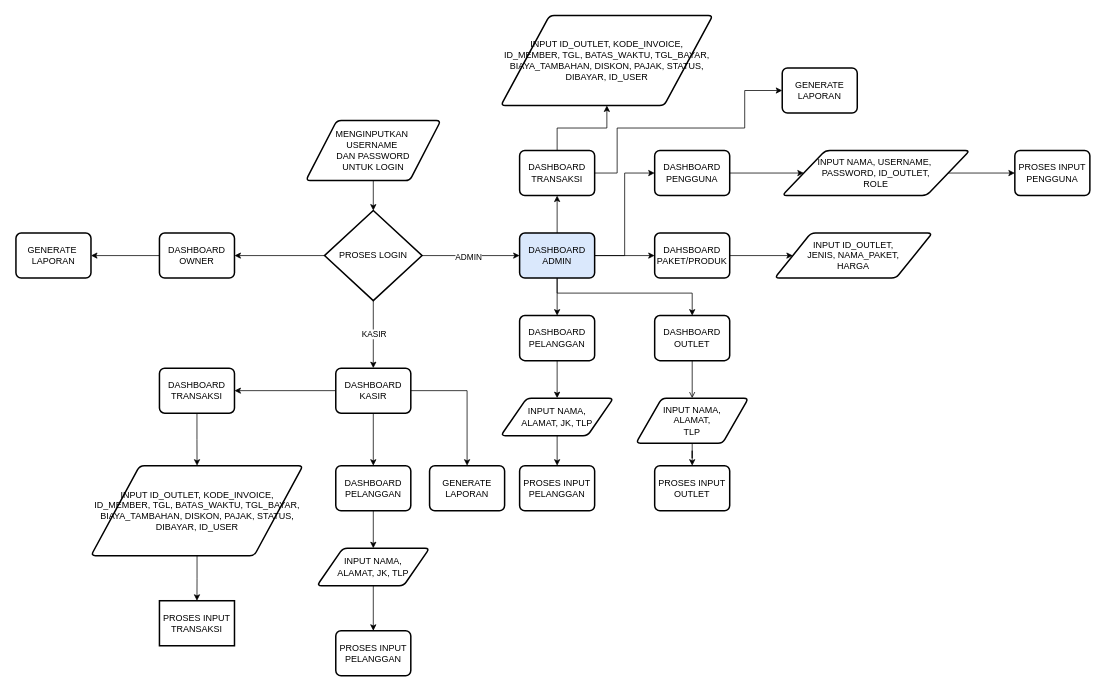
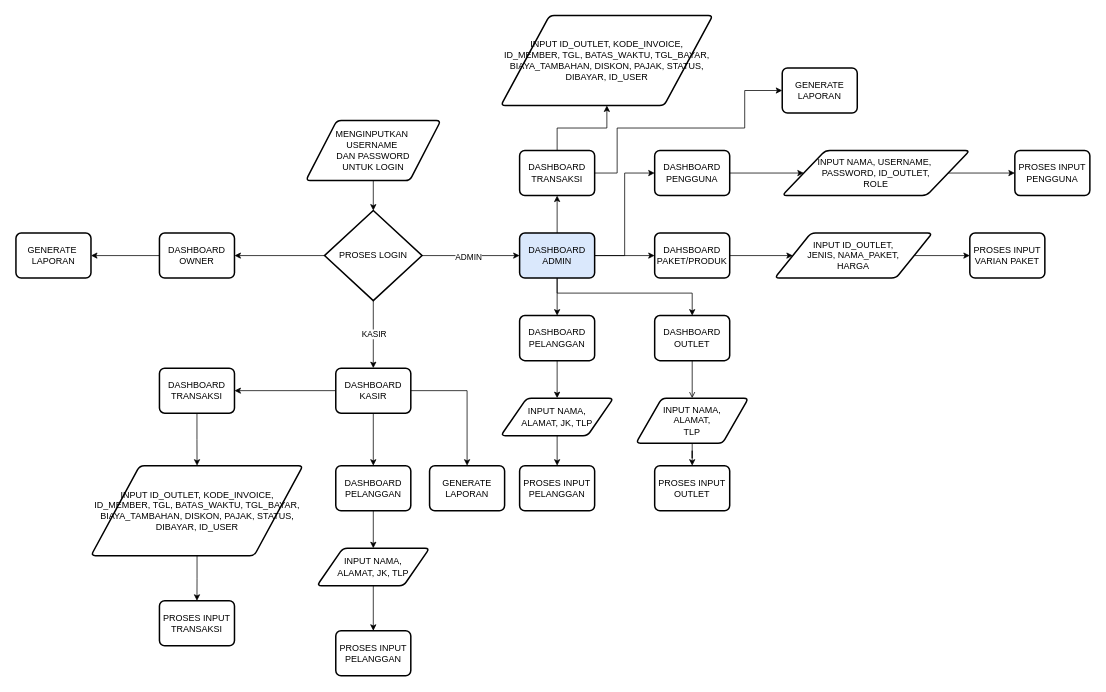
  <mxCell id="0" />
  <mxCell id="1" parent="0" />
  <mxCell id="2" style="edgeStyle=orthogonalEdgeStyle;rounded=0;orthogonalLoop=1;jettySize=auto;html=1;" edge="1" parent="1" source="3" target="9"><mxGeometry relative="1" as="geometry" /></mxCell>
  <mxCell id="3" value="MENGINPUTKAN&amp;nbsp;&lt;div&gt;USERNAME&amp;nbsp;&lt;div&gt;DAN PASSWORD&lt;/div&gt;&lt;/div&gt;&lt;div&gt;UNTUK LOGIN&lt;/div&gt;" style="shape=parallelogram;html=1;strokeWidth=2;perimeter=parallelogramPerimeter;whiteSpace=wrap;rounded=1;arcSize=12;size=0.23;" vertex="1" parent="1"><mxGeometry x="407" y="160" width="180" height="80" as="geometry" /></mxCell>
  <mxCell id="4" style="edgeStyle=orthogonalEdgeStyle;rounded=0;orthogonalLoop=1;jettySize=auto;html=1;" edge="1" parent="1" source="9" target="15"><mxGeometry relative="1" as="geometry" /></mxCell>
  <mxCell id="5" value="ADMIN" style="edgeLabel;html=1;align=center;verticalAlign=middle;resizable=0;points=[];" vertex="1" connectable="0" parent="4"><mxGeometry x="-0.046" y="-1" relative="1" as="geometry"><mxPoint x="-1" as="offset" /></mxGeometry></mxCell>
  <mxCell id="6" style="edgeStyle=orthogonalEdgeStyle;rounded=0;orthogonalLoop=1;jettySize=auto;html=1;" edge="1" parent="1" source="9" target="44"><mxGeometry relative="1" as="geometry" /></mxCell>
  <mxCell id="7" value="KASIR" style="edgeLabel;html=1;align=center;verticalAlign=middle;resizable=0;points=[];" vertex="1" connectable="0" parent="6"><mxGeometry x="-0.032" relative="1" as="geometry"><mxPoint as="offset" /></mxGeometry></mxCell>
  <mxCell id="8" style="edgeStyle=orthogonalEdgeStyle;rounded=0;orthogonalLoop=1;jettySize=auto;html=1;" edge="1" parent="1" source="9" target="57"><mxGeometry relative="1" as="geometry" /></mxCell>
  <mxCell id="9" value="PROSES LOGIN" style="strokeWidth=2;html=1;shape=mxgraph.flowchart.decision;whiteSpace=wrap;" vertex="1" parent="1"><mxGeometry x="432" y="280" width="130" height="120" as="geometry" /></mxCell>
  <mxCell id="10" style="edgeStyle=orthogonalEdgeStyle;rounded=0;orthogonalLoop=1;jettySize=auto;html=1;" edge="1" parent="1" source="15" target="17"><mxGeometry relative="1" as="geometry" /></mxCell>
  <mxCell id="11" style="edgeStyle=orthogonalEdgeStyle;rounded=0;orthogonalLoop=1;jettySize=auto;html=1;" edge="1" parent="1" source="15" target="22"><mxGeometry relative="1" as="geometry"><Array as="points"><mxPoint x="742" y="390" /><mxPoint x="922" y="390" /></Array></mxGeometry></mxCell>
  <mxCell id="12" style="edgeStyle=orthogonalEdgeStyle;rounded=0;orthogonalLoop=1;jettySize=auto;html=1;" edge="1" parent="1" source="15" target="27"><mxGeometry relative="1" as="geometry" /></mxCell>
  <mxCell id="13" style="edgeStyle=orthogonalEdgeStyle;rounded=0;orthogonalLoop=1;jettySize=auto;html=1;entryX=0;entryY=0.5;entryDx=0;entryDy=0;" edge="1" parent="1" source="15" target="32"><mxGeometry relative="1" as="geometry" /></mxCell>
  <mxCell id="14" style="edgeStyle=orthogonalEdgeStyle;rounded=0;orthogonalLoop=1;jettySize=auto;html=1;" edge="1" parent="1" source="15" target="38"><mxGeometry relative="1" as="geometry" /></mxCell>
  <mxCell id="15" value="DASHBOARD&lt;div&gt;ADMIN&lt;/div&gt;" style="rounded=1;whiteSpace=wrap;html=1;absoluteArcSize=1;arcSize=14;strokeWidth=2;fillColor=#dae8fc;" vertex="1" parent="1"><mxGeometry x="692" y="310" width="100" height="60" as="geometry" /></mxCell>
  <mxCell id="16" style="edgeStyle=orthogonalEdgeStyle;rounded=0;orthogonalLoop=1;jettySize=auto;html=1;" edge="1" parent="1" source="17" target="19"><mxGeometry relative="1" as="geometry" /></mxCell>
  <mxCell id="17" value="DASHBOARD PELANGGAN" style="rounded=1;whiteSpace=wrap;html=1;absoluteArcSize=1;arcSize=14;strokeWidth=2;" vertex="1" parent="1"><mxGeometry x="692" y="420" width="100" height="60" as="geometry" /></mxCell>
  <mxCell id="18" style="edgeStyle=orthogonalEdgeStyle;rounded=0;orthogonalLoop=1;jettySize=auto;html=1;" edge="1" parent="1" source="19" target="20"><mxGeometry relative="1" as="geometry" /></mxCell>
  <mxCell id="19" value="INPUT NAMA,&lt;div&gt;ALAMAT, JK, TLP&lt;/div&gt;" style="shape=parallelogram;html=1;strokeWidth=2;perimeter=parallelogramPerimeter;whiteSpace=wrap;rounded=1;arcSize=12;size=0.23;" vertex="1" parent="1"><mxGeometry x="667" y="530" width="150" height="50" as="geometry" /></mxCell>
  <mxCell id="20" value="PROSES INPUT PELANGGAN" style="rounded=1;whiteSpace=wrap;html=1;absoluteArcSize=1;arcSize=14;strokeWidth=2;" vertex="1" parent="1"><mxGeometry x="692" y="620" width="100" height="60" as="geometry" /></mxCell>
  <mxCell id="21" style="edgeStyle=orthogonalEdgeStyle;rounded=0;orthogonalLoop=1;jettySize=auto;html=1;endArrow=open;" edge="1" parent="1" source="22" target="24"><mxGeometry relative="1" as="geometry" /></mxCell>
  <mxCell id="22" value="DASHBOARD OUTLET" style="rounded=1;whiteSpace=wrap;html=1;absoluteArcSize=1;arcSize=14;strokeWidth=2;" vertex="1" parent="1"><mxGeometry x="872" y="420" width="100" height="60" as="geometry" /></mxCell>
  <mxCell id="23" style="edgeStyle=orthogonalEdgeStyle;rounded=0;orthogonalLoop=1;jettySize=auto;html=1;" edge="1" parent="1" source="24" target="25"><mxGeometry relative="1" as="geometry" /></mxCell>
  <mxCell id="24" value="INPUT NAMA,&lt;div&gt;ALAMAT,&lt;/div&gt;&lt;div&gt;TLP&lt;/div&gt;" style="shape=parallelogram;html=1;strokeWidth=2;perimeter=parallelogramPerimeter;whiteSpace=wrap;rounded=1;arcSize=12;size=0.23;" vertex="1" parent="1"><mxGeometry x="847" y="530" width="150" height="60" as="geometry" /></mxCell>
  <mxCell id="25" value="PROSES INPUT OUTLET" style="rounded=1;whiteSpace=wrap;html=1;absoluteArcSize=1;arcSize=14;strokeWidth=2;" vertex="1" parent="1"><mxGeometry x="872" y="620" width="100" height="60" as="geometry" /></mxCell>
  <mxCell id="26" style="edgeStyle=orthogonalEdgeStyle;rounded=0;orthogonalLoop=1;jettySize=auto;html=1;" edge="1" parent="1" source="27" target="29"><mxGeometry relative="1" as="geometry" /></mxCell>
  <mxCell id="27" value="DAHSBOARD PAKET/PRODUK" style="rounded=1;whiteSpace=wrap;html=1;absoluteArcSize=1;arcSize=14;strokeWidth=2;" vertex="1" parent="1"><mxGeometry x="872" y="310" width="100" height="60" as="geometry" /></mxCell>
+ <mxCell id="28" style="edgeStyle=orthogonalEdgeStyle;rounded=0;orthogonalLoop=1;jettySize=auto;html=1;" edge="1" parent="1" source="29" target="30"><mxGeometry relative="1" as="geometry" /></mxCell>
  <mxCell id="29" value="INPUT ID_OUTLET,&lt;div&gt;JENIS, NAMA_PAKET,&lt;/div&gt;&lt;div&gt;HARGA&lt;/div&gt;" style="shape=parallelogram;html=1;strokeWidth=2;perimeter=parallelogramPerimeter;whiteSpace=wrap;rounded=1;arcSize=12;size=0.23;" vertex="1" parent="1"><mxGeometry x="1032" y="310" width="210" height="60" as="geometry" /></mxCell>
+ <mxCell id="30" value="PROSES INPUT&lt;div&gt;VARIAN PAKET&lt;/div&gt;" style="rounded=1;whiteSpace=wrap;html=1;absoluteArcSize=1;arcSize=14;strokeWidth=2;" vertex="1" parent="1"><mxGeometry x="1292" y="310" width="100" height="60" as="geometry" /></mxCell>
  <mxCell id="31" style="edgeStyle=orthogonalEdgeStyle;rounded=0;orthogonalLoop=1;jettySize=auto;html=1;" edge="1" parent="1" source="32" target="34"><mxGeometry relative="1" as="geometry" /></mxCell>
  <mxCell id="32" value="DASHBOARD PENGGUNA" style="rounded=1;whiteSpace=wrap;html=1;absoluteArcSize=1;arcSize=14;strokeWidth=2;" vertex="1" parent="1"><mxGeometry x="872" y="200" width="100" height="60" as="geometry" /></mxCell>
  <mxCell id="33" style="edgeStyle=orthogonalEdgeStyle;rounded=0;orthogonalLoop=1;jettySize=auto;html=1;" edge="1" parent="1" source="34" target="35"><mxGeometry relative="1" as="geometry" /></mxCell>
  <mxCell id="34" value="INPUT NAMA, USERNAME,&amp;nbsp;&lt;div&gt;PASSWORD, ID_OUTLET,&lt;/div&gt;&lt;div&gt;ROLE&lt;/div&gt;" style="shape=parallelogram;html=1;strokeWidth=2;perimeter=parallelogramPerimeter;whiteSpace=wrap;rounded=1;arcSize=12;size=0.23;" vertex="1" parent="1"><mxGeometry x="1042" y="200" width="250" height="60" as="geometry" /></mxCell>
  <mxCell id="35" value="PROSES INPUT PENGGUNA" style="rounded=1;whiteSpace=wrap;html=1;absoluteArcSize=1;arcSize=14;strokeWidth=2;" vertex="1" parent="1"><mxGeometry x="1352" y="200" width="100" height="60" as="geometry" /></mxCell>
  <mxCell id="36" style="edgeStyle=orthogonalEdgeStyle;rounded=0;orthogonalLoop=1;jettySize=auto;html=1;" edge="1" parent="1" source="38" target="39"><mxGeometry relative="1" as="geometry" /></mxCell>
  <mxCell id="37" style="edgeStyle=orthogonalEdgeStyle;rounded=0;orthogonalLoop=1;jettySize=auto;html=1;entryX=0;entryY=0.5;entryDx=0;entryDy=0;" edge="1" parent="1" source="38" target="40"><mxGeometry relative="1" as="geometry"><Array as="points"><mxPoint x="822" y="230" /><mxPoint x="822" y="170" /><mxPoint x="992" y="170" /></Array></mxGeometry></mxCell>
  <mxCell id="38" value="DASHBOARD&lt;div&gt;TRANSAKSI&lt;/div&gt;" style="rounded=1;whiteSpace=wrap;html=1;absoluteArcSize=1;arcSize=14;strokeWidth=2;" vertex="1" parent="1"><mxGeometry x="692" y="200" width="100" height="60" as="geometry" /></mxCell>
  <mxCell id="39" value="INPUT ID_OUTLET, KODE_INVOICE, ID_MEMBER, TGL, BATAS_WAKTU, TGL_BAYAR, BIAYA_TAMBAHAN, DISKON, PAJAK, STATUS, DIBAYAR, ID_USER" style="shape=parallelogram;html=1;strokeWidth=2;perimeter=parallelogramPerimeter;whiteSpace=wrap;rounded=1;arcSize=12;size=0.23;" vertex="1" parent="1"><mxGeometry x="667" y="20" width="282.5" height="120" as="geometry" /></mxCell>
  <mxCell id="40" value="GENERATE LAPORAN" style="rounded=1;whiteSpace=wrap;html=1;absoluteArcSize=1;arcSize=14;strokeWidth=2;" vertex="1" parent="1"><mxGeometry x="1042" y="90" width="100" height="60" as="geometry" /></mxCell>
  <mxCell id="41" style="edgeStyle=orthogonalEdgeStyle;rounded=0;orthogonalLoop=1;jettySize=auto;html=1;" edge="1" parent="1" source="44" target="46"><mxGeometry relative="1" as="geometry" /></mxCell>
  <mxCell id="42" style="edgeStyle=orthogonalEdgeStyle;rounded=0;orthogonalLoop=1;jettySize=auto;html=1;" edge="1" parent="1" source="44" target="51"><mxGeometry relative="1" as="geometry" /></mxCell>
  <mxCell id="43" style="edgeStyle=orthogonalEdgeStyle;rounded=0;orthogonalLoop=1;jettySize=auto;html=1;" edge="1" parent="1" source="44" target="55"><mxGeometry relative="1" as="geometry" /></mxCell>
  <mxCell id="44" value="DASHBOARD&lt;div&gt;KASIR&lt;/div&gt;" style="rounded=1;whiteSpace=wrap;html=1;absoluteArcSize=1;arcSize=14;strokeWidth=2;" vertex="1" parent="1"><mxGeometry x="447" y="490" width="100" height="60" as="geometry" /></mxCell>
  <mxCell id="45" style="edgeStyle=orthogonalEdgeStyle;rounded=0;orthogonalLoop=1;jettySize=auto;html=1;" edge="1" parent="1" source="46" target="48"><mxGeometry relative="1" as="geometry" /></mxCell>
  <mxCell id="46" value="DASHBOARD PELANGGAN" style="rounded=1;whiteSpace=wrap;html=1;absoluteArcSize=1;arcSize=14;strokeWidth=2;" vertex="1" parent="1"><mxGeometry x="447" y="620" width="100" height="60" as="geometry" /></mxCell>
  <mxCell id="47" style="edgeStyle=orthogonalEdgeStyle;rounded=0;orthogonalLoop=1;jettySize=auto;html=1;" edge="1" parent="1" source="48" target="49"><mxGeometry relative="1" as="geometry" /></mxCell>
  <mxCell id="48" value="INPUT NAMA,&lt;div&gt;ALAMAT, JK, TLP&lt;/div&gt;" style="shape=parallelogram;html=1;strokeWidth=2;perimeter=parallelogramPerimeter;whiteSpace=wrap;rounded=1;arcSize=12;size=0.23;" vertex="1" parent="1"><mxGeometry x="422" y="730" width="150" height="50" as="geometry" /></mxCell>
  <mxCell id="49" value="PROSES INPUT PELANGGAN" style="rounded=1;whiteSpace=wrap;html=1;absoluteArcSize=1;arcSize=14;strokeWidth=2;" vertex="1" parent="1"><mxGeometry x="447" y="840" width="100" height="60" as="geometry" /></mxCell>
  <mxCell id="50" style="edgeStyle=orthogonalEdgeStyle;rounded=0;orthogonalLoop=1;jettySize=auto;html=1;" edge="1" parent="1" source="51" target="53"><mxGeometry relative="1" as="geometry" /></mxCell>
  <mxCell id="51" value="DASHBOARD&lt;div&gt;TRANSAKSI&lt;/div&gt;" style="rounded=1;whiteSpace=wrap;html=1;absoluteArcSize=1;arcSize=14;strokeWidth=2;" vertex="1" parent="1"><mxGeometry x="212" y="490" width="100" height="60" as="geometry" /></mxCell>
  <mxCell id="52" style="edgeStyle=orthogonalEdgeStyle;rounded=0;orthogonalLoop=1;jettySize=auto;html=1;" edge="1" parent="1" source="53" target="54"><mxGeometry relative="1" as="geometry" /></mxCell>
  <mxCell id="53" value="INPUT ID_OUTLET, KODE_INVOICE, ID_MEMBER, TGL, BATAS_WAKTU, TGL_BAYAR, BIAYA_TAMBAHAN, DISKON, PAJAK, STATUS, DIBAYAR, ID_USER" style="shape=parallelogram;html=1;strokeWidth=2;perimeter=parallelogramPerimeter;whiteSpace=wrap;rounded=1;arcSize=12;size=0.23;" vertex="1" parent="1"><mxGeometry x="120.75" y="620" width="282.5" height="120" as="geometry" /></mxCell>
- <mxCell id="54" value="PROSES INPUT TRANSAKSI" style="whiteSpace=wrap;html=1;absoluteArcSize=1;arcSize=14;strokeWidth=2;rounded=0;" vertex="1" parent="1"><mxGeometry x="212" y="800" width="100" height="60" as="geometry" /></mxCell>
+ <mxCell id="54" value="PROSES INPUT TRANSAKSI" style="rounded=1;whiteSpace=wrap;html=1;absoluteArcSize=1;arcSize=14;strokeWidth=2;" vertex="1" parent="1"><mxGeometry x="212" y="800" width="100" height="60" as="geometry" /></mxCell>
  <mxCell id="55" value="GENERATE LAPORAN" style="rounded=1;whiteSpace=wrap;html=1;absoluteArcSize=1;arcSize=14;strokeWidth=2;" vertex="1" parent="1"><mxGeometry x="572" y="620" width="100" height="60" as="geometry" /></mxCell>
  <mxCell id="56" style="edgeStyle=orthogonalEdgeStyle;rounded=0;orthogonalLoop=1;jettySize=auto;html=1;" edge="1" parent="1" source="57" target="58"><mxGeometry relative="1" as="geometry" /></mxCell>
  <mxCell id="57" value="DASHBOARD&lt;div&gt;OWNER&lt;/div&gt;" style="rounded=1;whiteSpace=wrap;html=1;absoluteArcSize=1;arcSize=14;strokeWidth=2;" vertex="1" parent="1"><mxGeometry x="212" y="310" width="100" height="60" as="geometry" /></mxCell>
  <mxCell id="58" value="GENERATE&amp;nbsp; LAPORAN" style="rounded=1;whiteSpace=wrap;html=1;absoluteArcSize=1;arcSize=14;strokeWidth=2;" vertex="1" parent="1"><mxGeometry x="20.75" y="310" width="100" height="60" as="geometry" /></mxCell>
